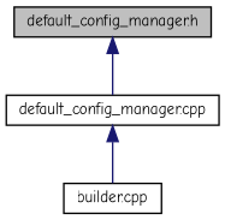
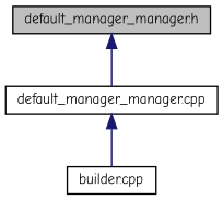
  digraph {
    fontname="Comic Neue"
    node [color=black fillcolor=white fontname="Comic Neue" fontsize=10 shape=record style=filled]
    edge [color=midnightblue dir=back fontname="Comic Neue" fontsize=10 labelfontname=Helvetica labelfontsize=10 style=solid]
-   n1 [fillcolor=grey75 fontcolor=black height=0.2 label="default_config_manager.h" width=0.4]
-   n2 [height=0.2 label="default_config_manager.cpp" width=0.4]
+   n1 [fillcolor=grey75 fontcolor=black height=0.2 label="default_manager_manager.h" width=0.4]
+   n2 [height=0.2 label="default_manager_manager.cpp" width=0.4]
    n3 [height=0.2 label="builder.cpp" width=0.4]
    n1 -> n2
    n2 -> n3
  }
